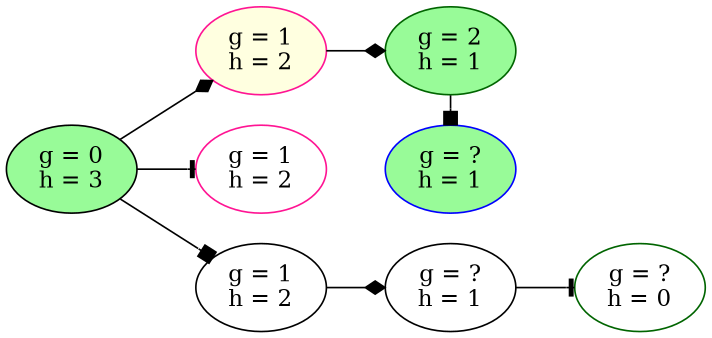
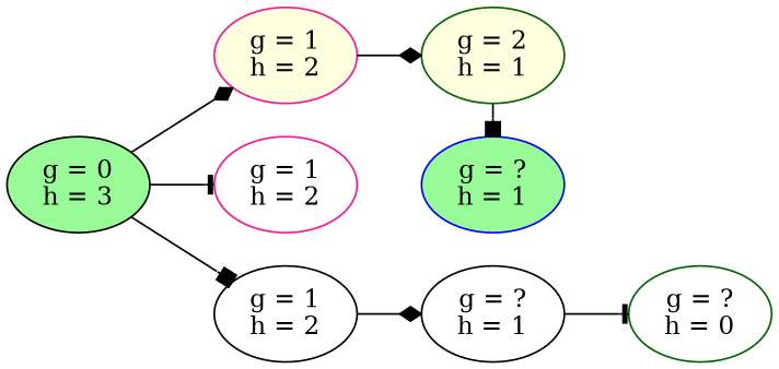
  digraph {
    rankdir=LR
    node [color=black style=filled fillcolor=white]
    edge [arrowhead=diamond]
    n1 [color=deeppink label="g = 1\nh = 2" fillcolor=lightyellow]
    n2 [color=deeppink label="g = 1\nh = 2"]
    n3 [label="g = 1\nh = 2"]
-   n4 [color=darkgreen label="g = 2\nh = 1" fillcolor=palegreen]
+   n4 [color=darkgreen label="g = 2\nh = 1" fillcolor=lightyellow]
    n5 [label="g = \?\nh = 1" fillcolor=palegreen color=blue]
    n6 [label="g = \?\nh = 1"]
    n7 [label="g = 0\nh = 3" fillcolor=palegreen]
    n8 [label="g = \?\nh = 0" color=darkgreen]
    subgraph sub_1 {
      rank=same
      n1
      n2
      n3
    }
    subgraph sub_2 {
      rank=same
      n4
      n5
      n6
    }
    n1 -> n4
    n3 -> n6
    n4 -> n5 [arrowhead=box]
    n6 -> n8 [arrowhead=tee]
    n7 -> n1
    n7 -> n2 [arrowhead=tee]
    n7 -> n3 [arrowhead=box]
  }
